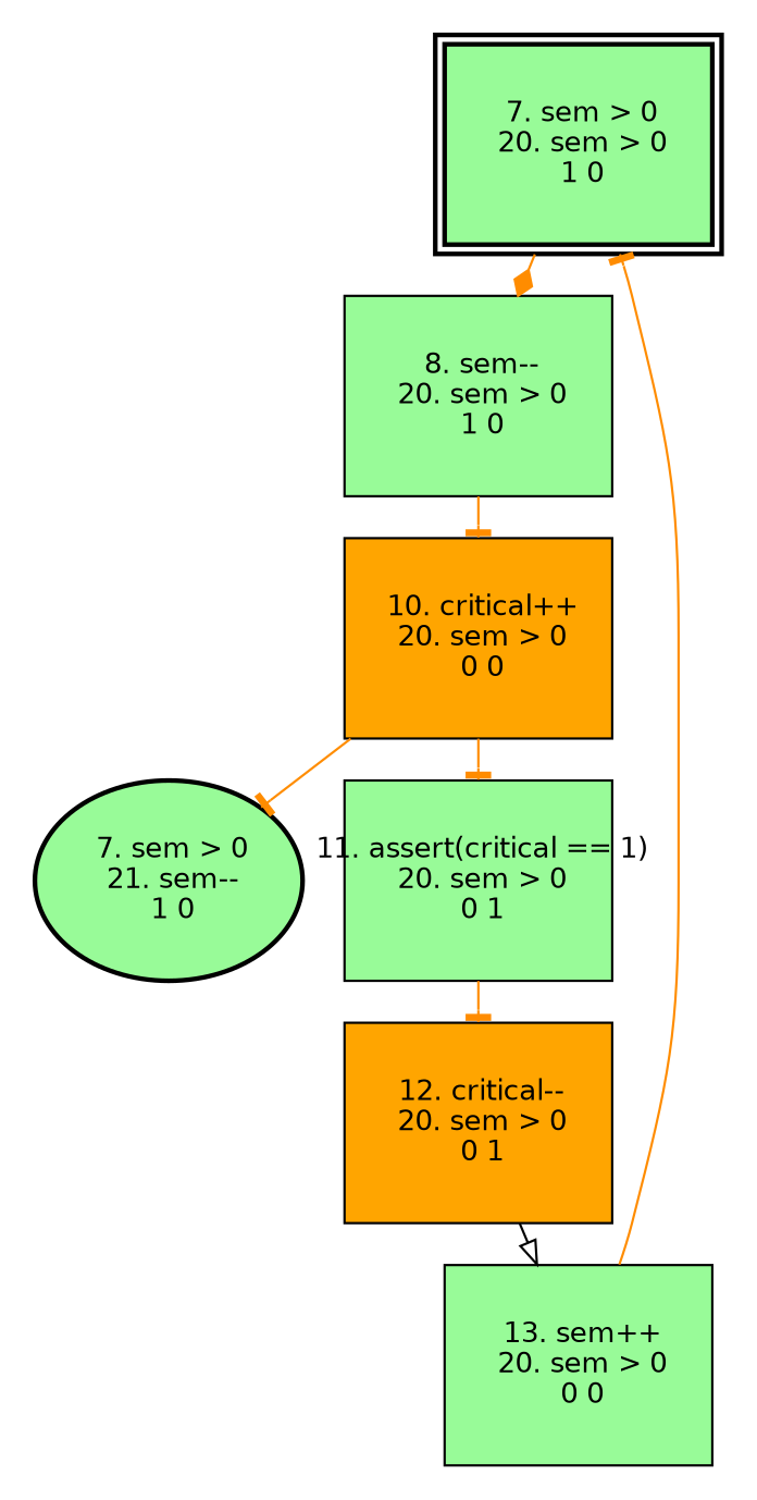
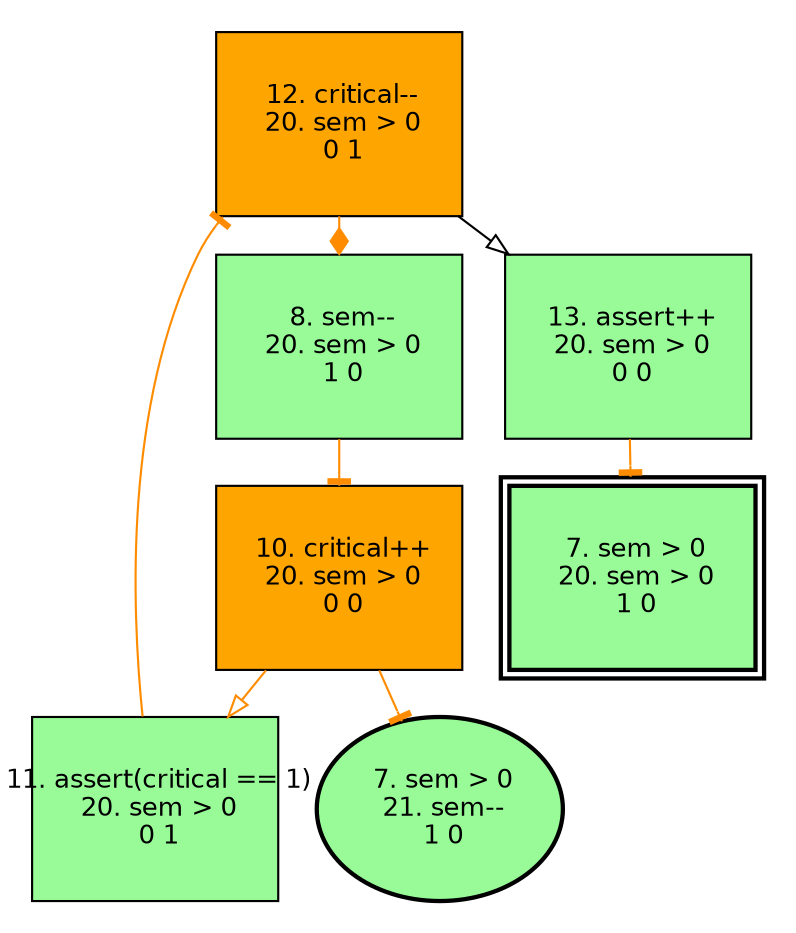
  digraph {
    ranksep=.25
    node [fillcolor=palegreen fixedsize=true fontname=Helvetica fontsize=12 shape=box style=filled]
    edge [arrowhead=tee color=darkorange]
    n1 [height=1.2 label=" 7. sem > 0\n 20. sem > 0\n 1 0\n" peripheries=2 style="bold,filled" width=1.6]
    n2 [height=1.2 label=" 8. sem--\n 20. sem > 0\n 1 0\n" width=1.6]
    n3 [fillcolor=orange height=1.2 label=" 10. critical++\n 20. sem > 0\n 0 0\n" width=1.6]
    n4 [height=1.2 label=" 7. sem > 0\n 21. sem--\n 1 0\n" shape=ellipse style="bold,filled" width=1.6]
    n5 [height=1.2 label=" 11. assert(critical == 1)\n 20. sem > 0\n 0 1\n" width=1.6]
    n6 [fillcolor=orange height=1.2 label=" 12. critical--\n 20. sem > 0\n 0 1\n" width=1.6]
-   n7 [height=1.2 label=" 13. sem++\n 20. sem > 0\n 0 0\n" width=1.6]
-   n1 -> n2 [arrowhead=diamond]
+   n7 [height=1.2 label=" 13. assert++\n 20. sem > 0\n 0 0\n" width=1.6]
+   n6 -> n2 [arrowhead=diamond]
    n2 -> n3
    n3 -> n4
-   n3 -> n5
+   n3 -> n5 [arrowhead=onormal]
    n5 -> n6
    n6 -> n7 [arrowhead=onormal color=black]
    n7 -> n1
  }
